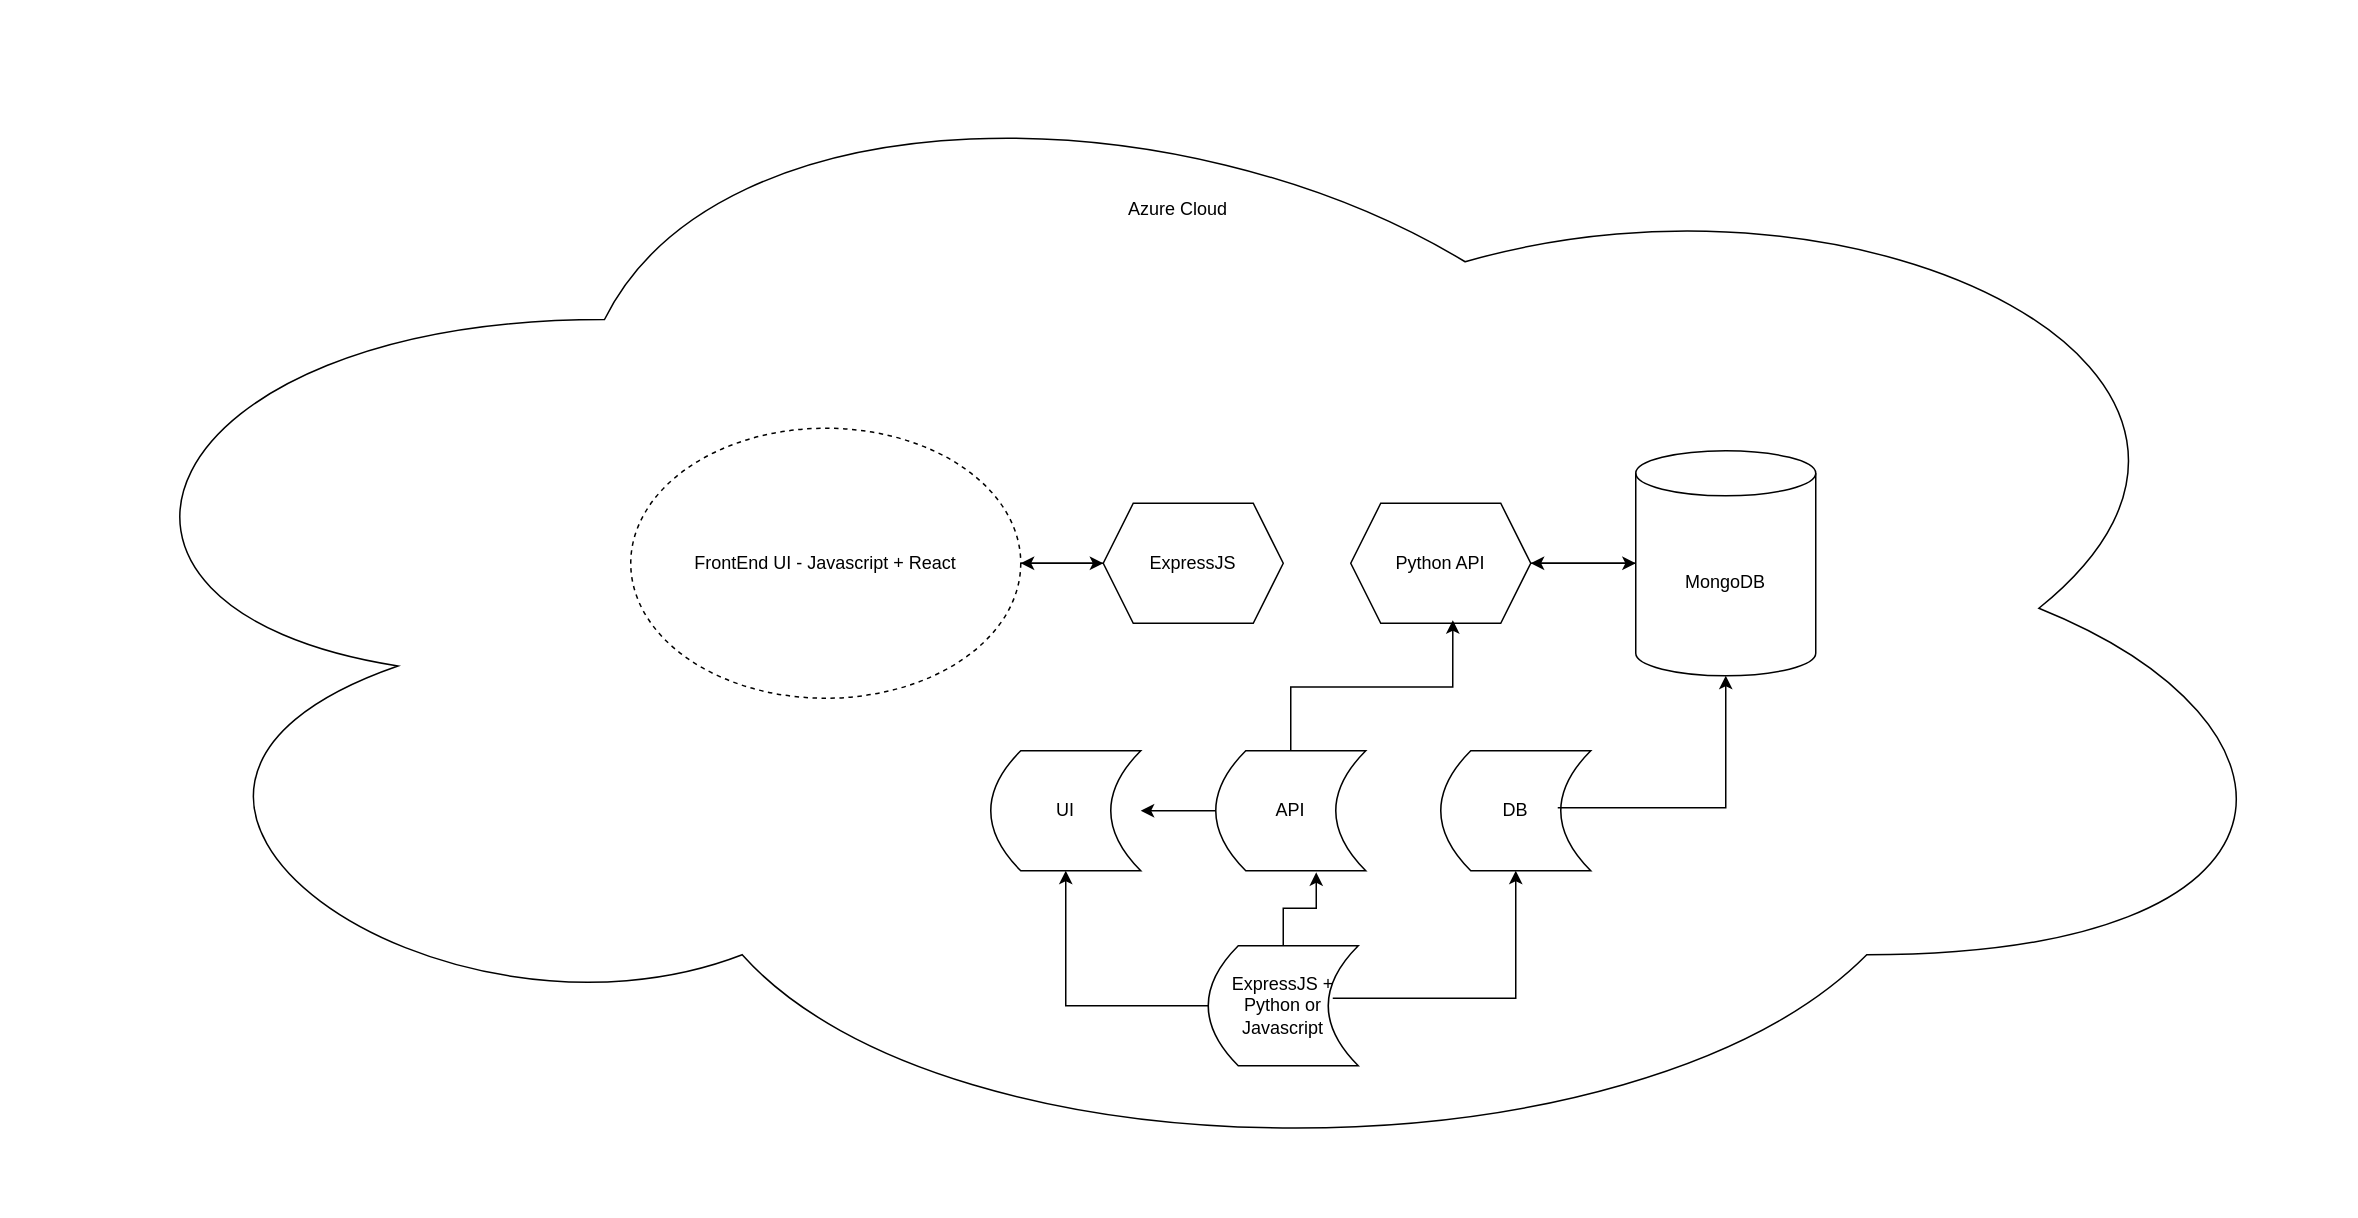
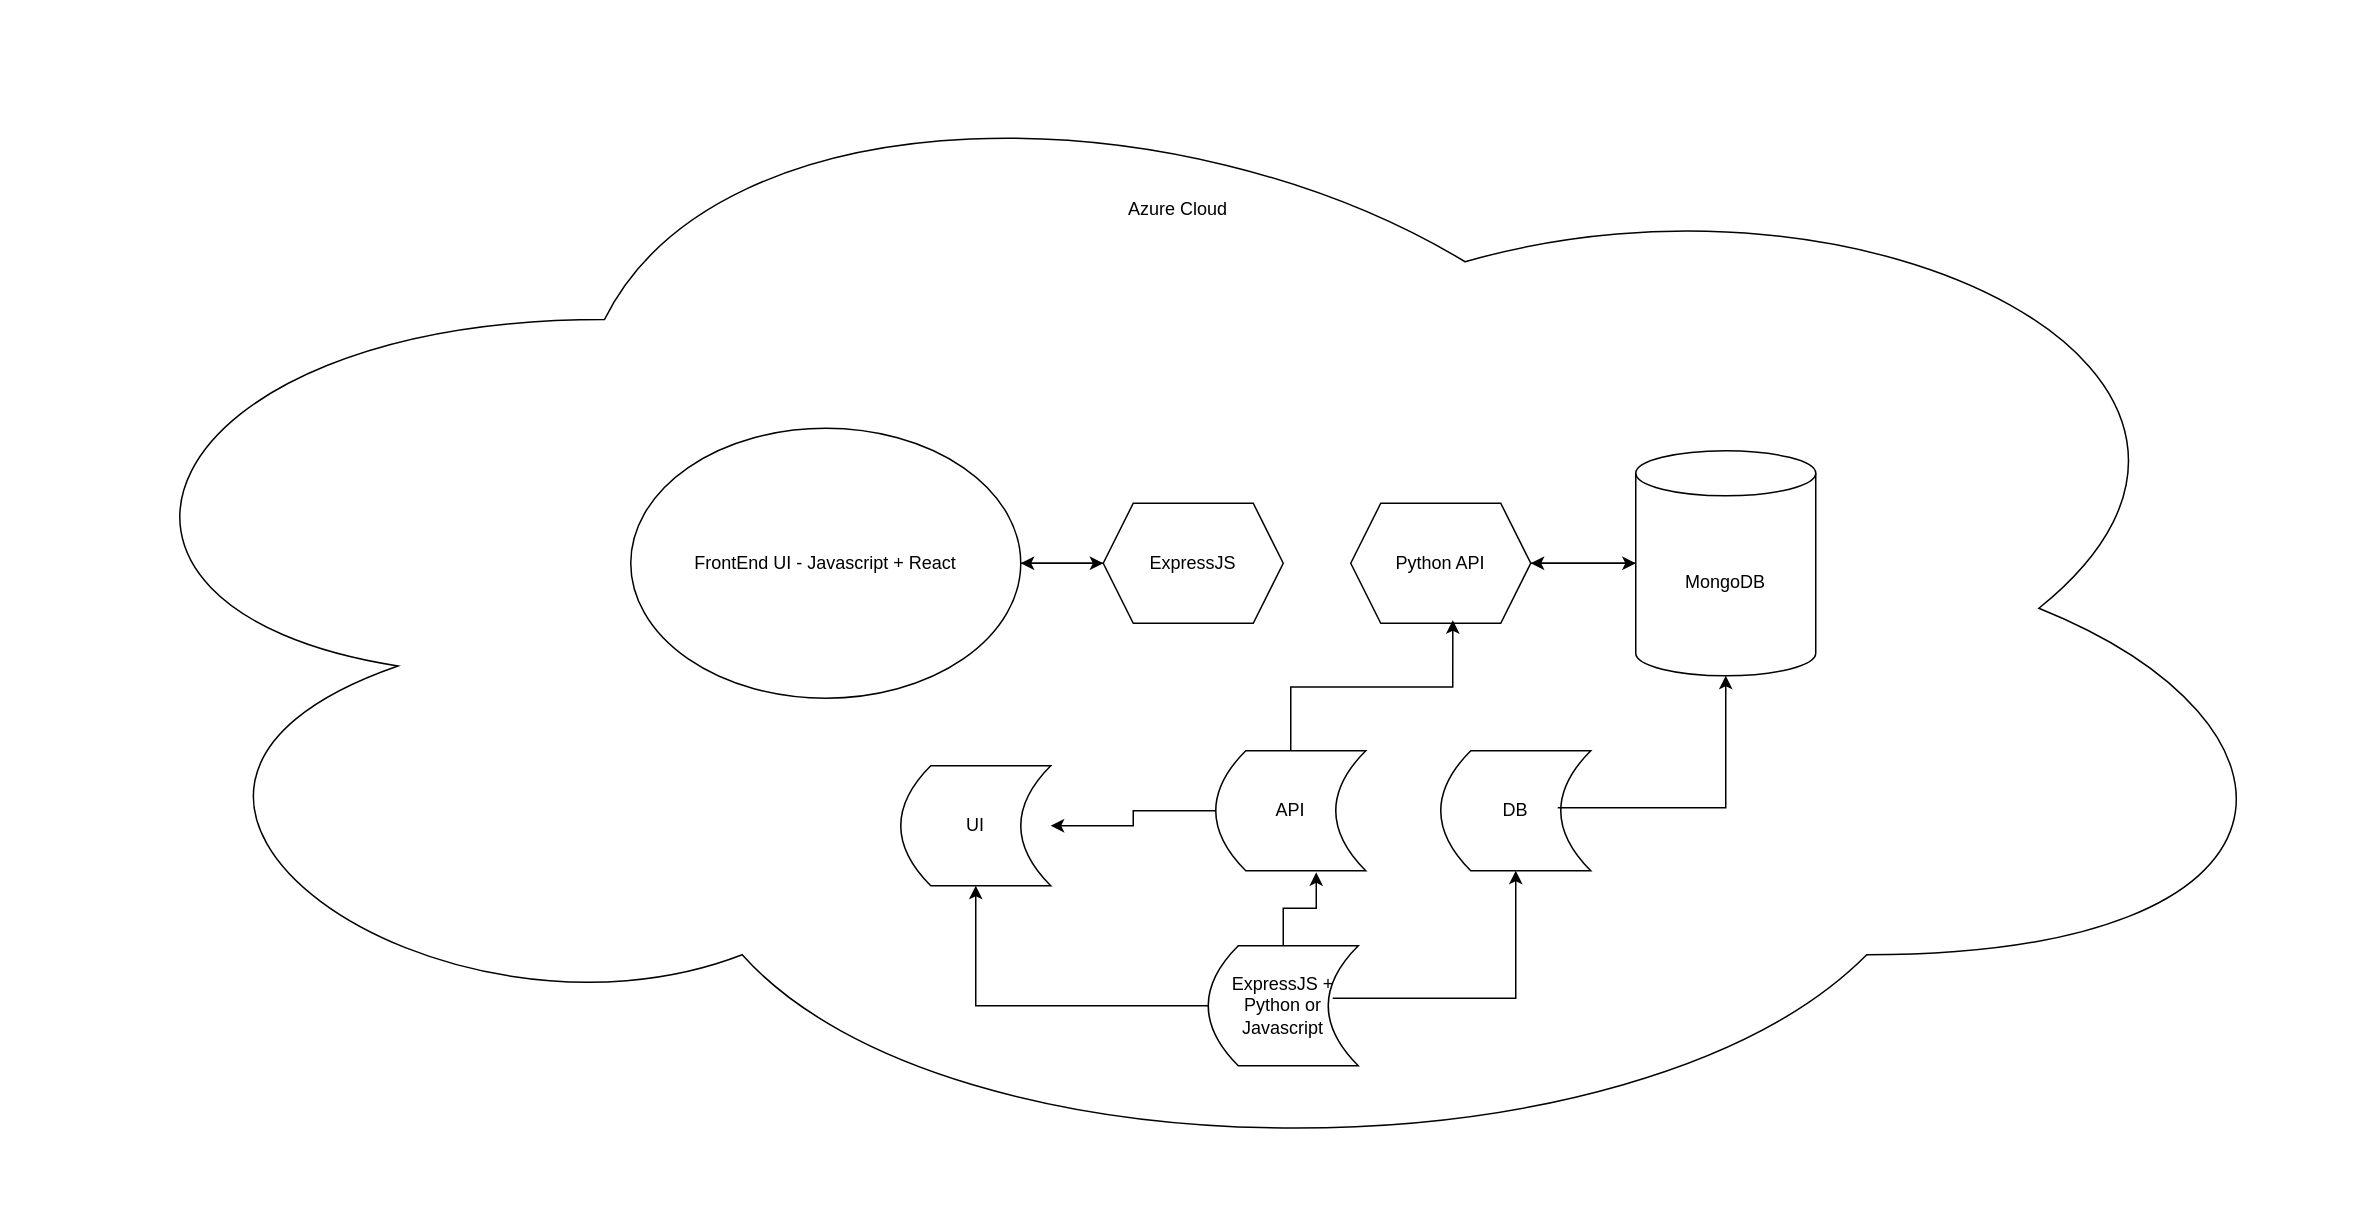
  <mxCell id="0" />
  <mxCell id="1" parent="0" />
  <mxCell id="2" value="Azure Cloud&lt;br&gt;&lt;br&gt;&lt;br&gt;&lt;br&gt;&lt;br&gt;&lt;br&gt;&lt;br&gt;&lt;br&gt;&lt;br&gt;&lt;br&gt;&lt;br&gt;&lt;br&gt;&lt;br&gt;&lt;br&gt;&lt;br&gt;&lt;br&gt;&lt;br&gt;&lt;br&gt;&lt;br&gt;&lt;br&gt;&lt;br&gt;&lt;br&gt;&lt;br&gt;&lt;br&gt;&lt;br&gt;&lt;br&gt;&lt;br&gt;&lt;br&gt;&lt;br&gt;&lt;br&gt;&lt;br&gt;&lt;br&gt;&lt;br&gt;&lt;br&gt;&lt;br&gt;&lt;br&gt;&lt;br&gt;&lt;div&gt;&lt;br/&gt;&lt;/div&gt;" style="ellipse;shape=cloud;whiteSpace=wrap;html=1;" vertex="1" parent="1"><mxGeometry x="20" y="20" width="1530" height="770" as="geometry" /></mxCell>
  <mxCell id="3" style="edgeStyle=orthogonalEdgeStyle;rounded=0;orthogonalLoop=1;jettySize=auto;html=1;exitX=0;exitY=0.5;exitDx=0;exitDy=0;exitPerimeter=0;" edge="1" parent="1" source="4" target="5"><mxGeometry relative="1" as="geometry" /></mxCell>
  <mxCell id="4" value="MongoDB" style="shape=cylinder3;whiteSpace=wrap;html=1;boundedLbl=1;backgroundOutline=1;size=15;" vertex="1" parent="1"><mxGeometry x="1090" y="300" width="120" height="150" as="geometry" /></mxCell>
  <mxCell id="5" value="Python API" style="shape=hexagon;perimeter=hexagonPerimeter2;whiteSpace=wrap;html=1;fixedSize=1;" vertex="1" parent="1"><mxGeometry x="900" y="335" width="120" height="80" as="geometry" /></mxCell>
  <mxCell id="6" style="edgeStyle=orthogonalEdgeStyle;rounded=0;orthogonalLoop=1;jettySize=auto;html=1;entryX=0;entryY=0.5;entryDx=0;entryDy=0;entryPerimeter=0;" edge="1" parent="1" source="5" target="4"><mxGeometry relative="1" as="geometry" /></mxCell>
  <mxCell id="7" style="edgeStyle=orthogonalEdgeStyle;rounded=0;orthogonalLoop=1;jettySize=auto;html=1;exitX=1;exitY=0.5;exitDx=0;exitDy=0;entryX=0;entryY=0.5;entryDx=0;entryDy=0;" edge="1" parent="1" source="8" target="10"><mxGeometry relative="1" as="geometry" /></mxCell>
- <mxCell id="8" value="FrontEnd UI - Javascript + React" style="ellipse;whiteSpace=wrap;html=1;dashed=1;" vertex="1" parent="1"><mxGeometry x="420" y="285" width="260" height="180" as="geometry" /></mxCell>
+ <mxCell id="8" value="FrontEnd UI - Javascript + React" style="ellipse;whiteSpace=wrap;html=1;" vertex="1" parent="1"><mxGeometry x="420" y="285" width="260" height="180" as="geometry" /></mxCell>
  <mxCell id="9" style="edgeStyle=orthogonalEdgeStyle;rounded=0;orthogonalLoop=1;jettySize=auto;html=1;exitX=0;exitY=0.5;exitDx=0;exitDy=0;" edge="1" parent="1" source="10" target="8"><mxGeometry relative="1" as="geometry" /></mxCell>
  <mxCell id="10" value="ExpressJS" style="shape=hexagon;perimeter=hexagonPerimeter2;whiteSpace=wrap;html=1;fixedSize=1;" vertex="1" parent="1"><mxGeometry x="735" y="335" width="120" height="80" as="geometry" /></mxCell>
  <mxCell id="11" style="edgeStyle=orthogonalEdgeStyle;rounded=0;orthogonalLoop=1;jettySize=auto;html=1;entryX=0.5;entryY=1;entryDx=0;entryDy=0;" edge="1" parent="1" source="13" target="16"><mxGeometry relative="1" as="geometry" /></mxCell>
  <mxCell id="12" style="edgeStyle=orthogonalEdgeStyle;rounded=0;orthogonalLoop=1;jettySize=auto;html=1;entryX=0.5;entryY=1;entryDx=0;entryDy=0;exitX=0.83;exitY=0.438;exitDx=0;exitDy=0;exitPerimeter=0;" edge="1" parent="1" source="13" target="17"><mxGeometry relative="1" as="geometry" /></mxCell>
  <mxCell id="13" value="ExpressJS + Python or Javascript" style="shape=dataStorage;whiteSpace=wrap;html=1;fixedSize=1;" vertex="1" parent="1"><mxGeometry x="805" y="630" width="100" height="80" as="geometry" /></mxCell>
  <mxCell id="14" style="edgeStyle=orthogonalEdgeStyle;rounded=0;orthogonalLoop=1;jettySize=auto;html=1;" edge="1" parent="1" source="15" target="16"><mxGeometry relative="1" as="geometry" /></mxCell>
  <mxCell id="15" value="API" style="shape=dataStorage;whiteSpace=wrap;html=1;fixedSize=1;" vertex="1" parent="1"><mxGeometry x="810" y="500" width="100" height="80" as="geometry" /></mxCell>
- <mxCell id="16" value="UI" style="shape=dataStorage;whiteSpace=wrap;html=1;fixedSize=1;" vertex="1" parent="1"><mxGeometry x="660" y="500" width="100" height="80" as="geometry" /></mxCell>
+ <mxCell id="16" value="UI" style="shape=dataStorage;whiteSpace=wrap;html=1;fixedSize=1;" vertex="1" parent="1"><mxGeometry x="600" y="510" width="100" height="80" as="geometry" /></mxCell>
  <mxCell id="17" value="DB" style="shape=dataStorage;whiteSpace=wrap;html=1;fixedSize=1;" vertex="1" parent="1"><mxGeometry x="960" y="500" width="100" height="80" as="geometry" /></mxCell>
  <mxCell id="18" style="edgeStyle=orthogonalEdgeStyle;rounded=0;orthogonalLoop=1;jettySize=auto;html=1;entryX=0.67;entryY=1.013;entryDx=0;entryDy=0;entryPerimeter=0;" edge="1" parent="1" source="13" target="15"><mxGeometry relative="1" as="geometry" /></mxCell>
  <mxCell id="19" style="edgeStyle=orthogonalEdgeStyle;rounded=0;orthogonalLoop=1;jettySize=auto;html=1;exitX=0.5;exitY=0;exitDx=0;exitDy=0;entryX=0.567;entryY=0.975;entryDx=0;entryDy=0;entryPerimeter=0;" edge="1" parent="1" source="15" target="5"><mxGeometry relative="1" as="geometry" /></mxCell>
  <mxCell id="20" style="edgeStyle=orthogonalEdgeStyle;rounded=0;orthogonalLoop=1;jettySize=auto;html=1;entryX=0.5;entryY=1;entryDx=0;entryDy=0;entryPerimeter=0;exitX=0.78;exitY=0.475;exitDx=0;exitDy=0;exitPerimeter=0;" edge="1" parent="1" source="17" target="4"><mxGeometry relative="1" as="geometry" /></mxCell>
